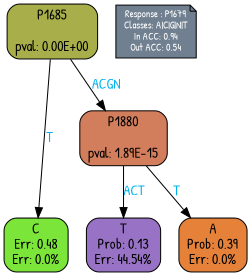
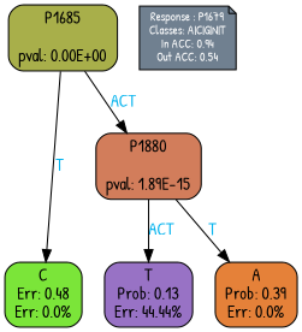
  digraph {
    fontname="Patrick Hand"
    ranksep=equally
    splines=polylines
    node [color=black fontname="Patrick Hand" shape=box style="filled, rounded"]
    edge [fontcolor=deepskyblue2 fontname="Patrick Hand"]
-   n1 [fillcolor="#9872c5" label="T\nProb: 0.13\nErr: 44.54%"]
+   n1 [fillcolor="#9872c5" label="T\nProb: 0.13\nErr: 44.44%"]
    n2 [fillcolor="#e58139" label="A\nProb: 0.39\nErr: 0.0%"]
    n3 [fillcolor="#7be539" label="C\nErr: 0.48\nErr: 0.0%"]
    n4 [align=left fillcolor=slategray fontcolor=white fontsize=10 label="Response : P1679\nClasses: A|C|G|N|T\nIn ACC: 0.94\nOut ACC: 0.54\n" shape=note style=filled]
    n5 [fillcolor="#a8af4a" label="P1685\n\npval: 0.00E+00"]
    n6 [fillcolor="#d27d5b" label="P1880\n\npval: 1.89E-15"]
    subgraph sub_1 {
      rank=same
      n1
      n2
      n3
    }
    subgraph sub_2 {
      rank=same
      n4
      n5
    }
    n5 -> n3 [label=T]
-   n5 -> n6 [label=ACGN]
+   n5 -> n6 [label=ACT]
    n6 -> n1 [label=ACT]
    n6 -> n2 [label=T]
  }
